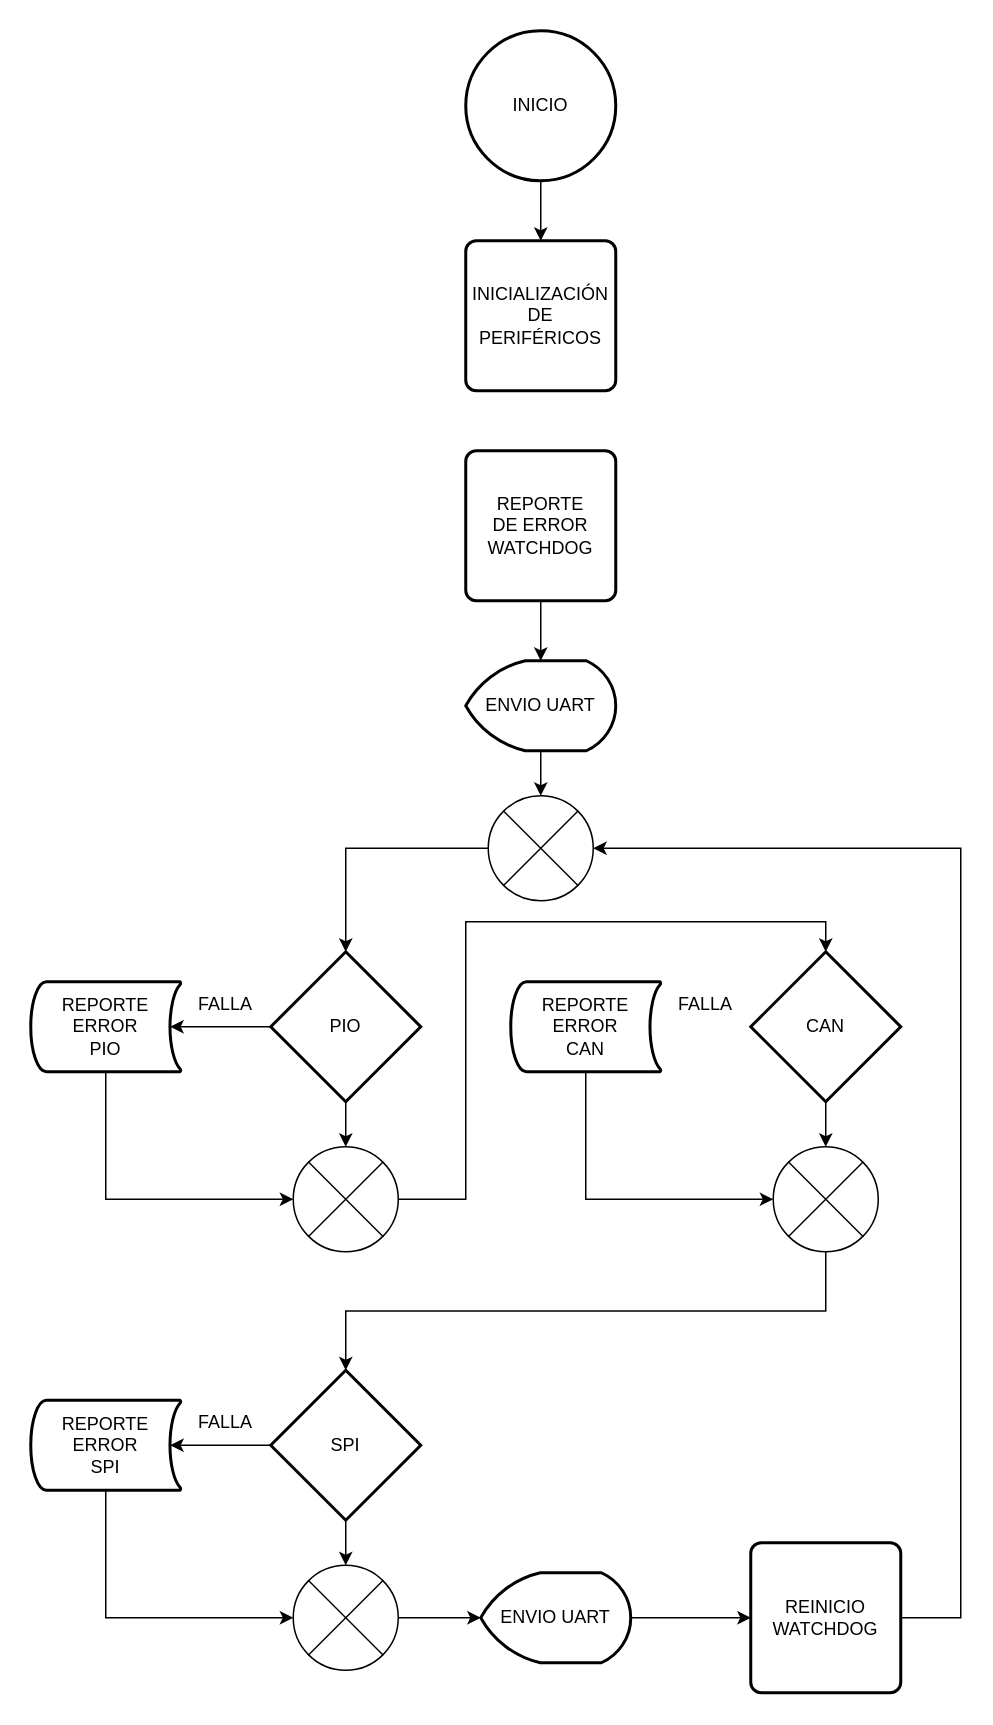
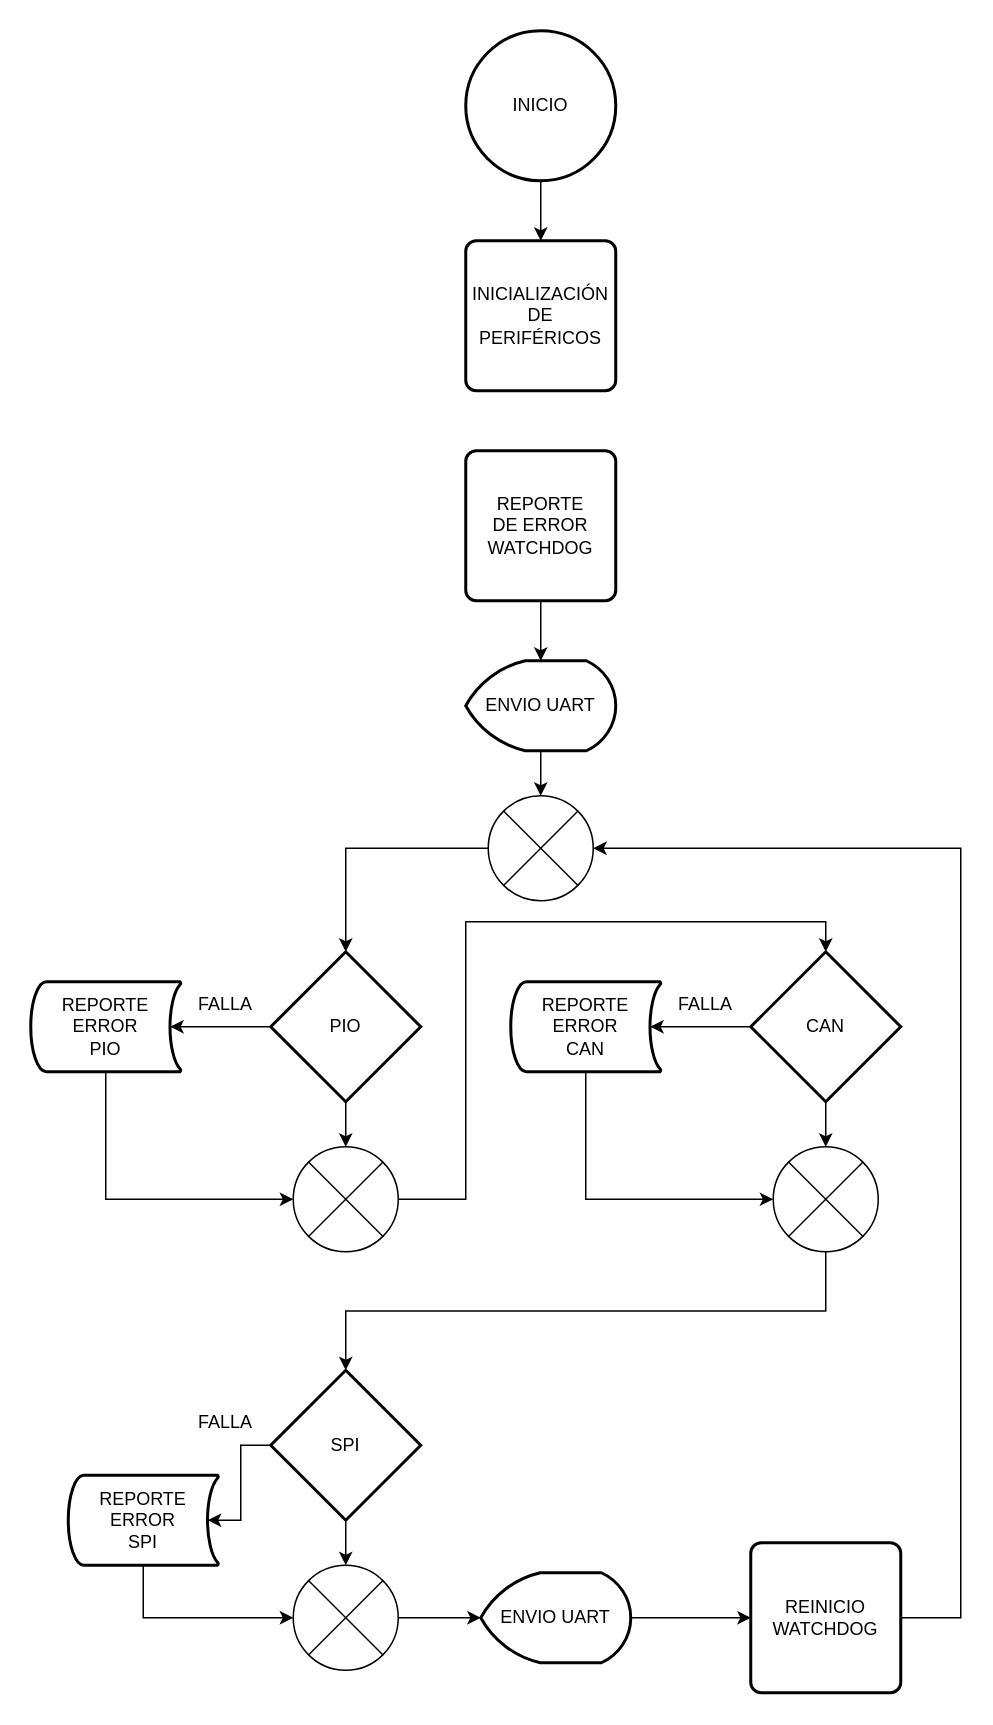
  <mxCell id="0" />
  <mxCell id="1" parent="0" />
  <mxCell id="2" style="edgeStyle=orthogonalEdgeStyle;rounded=0;orthogonalLoop=1;jettySize=auto;html=1;exitX=0.5;exitY=1;exitDx=0;exitDy=0;exitPerimeter=0;" edge="1" parent="1" source="3" target="4"><mxGeometry relative="1" as="geometry" /></mxCell>
  <mxCell id="3" value="INICIO" style="strokeWidth=2;html=1;shape=mxgraph.flowchart.start_2;whiteSpace=wrap;" parent="1" vertex="1"><mxGeometry x="310" y="20" width="100" height="100" as="geometry" /></mxCell>
  <mxCell id="4" value="&lt;div&gt;INICIALIZACIÓN&lt;/div&gt;&lt;div&gt;DE&lt;/div&gt;&lt;div&gt;PERIFÉRICOS&lt;br&gt;&lt;/div&gt;" style="rounded=1;whiteSpace=wrap;html=1;absoluteArcSize=1;arcSize=14;strokeWidth=2;" parent="1" vertex="1"><mxGeometry x="310" y="160" width="100" height="100" as="geometry" /></mxCell>
  <mxCell id="5" style="edgeStyle=orthogonalEdgeStyle;rounded=0;orthogonalLoop=1;jettySize=auto;html=1;exitX=0.5;exitY=1;exitDx=0;exitDy=0;entryX=0.5;entryY=0;entryDx=0;entryDy=0;entryPerimeter=0;" edge="1" parent="1" source="6" target="8"><mxGeometry relative="1" as="geometry" /></mxCell>
  <mxCell id="6" value="&lt;div&gt;REPORTE&lt;/div&gt;&lt;div&gt;DE ERROR&lt;/div&gt;&lt;div&gt;WATCHDOG&lt;br&gt;&lt;/div&gt;" style="rounded=1;whiteSpace=wrap;html=1;absoluteArcSize=1;arcSize=14;strokeWidth=2;" parent="1" vertex="1"><mxGeometry x="310" y="300" width="100" height="100" as="geometry" /></mxCell>
  <mxCell id="7" style="edgeStyle=orthogonalEdgeStyle;rounded=0;orthogonalLoop=1;jettySize=auto;html=1;exitX=0.5;exitY=1;exitDx=0;exitDy=0;exitPerimeter=0;entryX=0.5;entryY=0;entryDx=0;entryDy=0;entryPerimeter=0;" parent="1" source="8" target="27" edge="1"><mxGeometry relative="1" as="geometry" /></mxCell>
  <mxCell id="8" value="ENVIO UART" style="strokeWidth=2;html=1;shape=mxgraph.flowchart.display;whiteSpace=wrap;" parent="1" vertex="1"><mxGeometry x="310" y="440" width="100" height="60" as="geometry" /></mxCell>
  <mxCell id="9" style="edgeStyle=orthogonalEdgeStyle;rounded=0;orthogonalLoop=1;jettySize=auto;html=1;exitX=0;exitY=0.5;exitDx=0;exitDy=0;exitPerimeter=0;entryX=0.93;entryY=0.5;entryDx=0;entryDy=0;entryPerimeter=0;" parent="1" source="11" target="13" edge="1"><mxGeometry relative="1" as="geometry" /></mxCell>
  <mxCell id="10" style="edgeStyle=orthogonalEdgeStyle;rounded=0;orthogonalLoop=1;jettySize=auto;html=1;exitX=0.5;exitY=1;exitDx=0;exitDy=0;exitPerimeter=0;" parent="1" source="11" target="25" edge="1"><mxGeometry relative="1" as="geometry" /></mxCell>
  <mxCell id="11" value="PIO" style="strokeWidth=2;html=1;shape=mxgraph.flowchart.decision;whiteSpace=wrap;" parent="1" vertex="1"><mxGeometry x="180" y="634" width="100" height="100" as="geometry" /></mxCell>
  <mxCell id="12" style="edgeStyle=orthogonalEdgeStyle;rounded=0;orthogonalLoop=1;jettySize=auto;html=1;exitX=0.5;exitY=1;exitDx=0;exitDy=0;exitPerimeter=0;entryX=0;entryY=0.5;entryDx=0;entryDy=0;entryPerimeter=0;" parent="1" source="13" target="25" edge="1"><mxGeometry relative="1" as="geometry" /></mxCell>
  <mxCell id="13" value="&lt;div&gt;REPORTE&lt;/div&gt;&lt;div&gt;ERROR&lt;/div&gt;&lt;div&gt;PIO&lt;br&gt;&lt;/div&gt;" style="strokeWidth=2;html=1;shape=mxgraph.flowchart.stored_data;whiteSpace=wrap;" parent="1" vertex="1"><mxGeometry x="20" y="654" width="100" height="60" as="geometry" /></mxCell>
  <mxCell id="14" style="edgeStyle=orthogonalEdgeStyle;rounded=0;orthogonalLoop=1;jettySize=auto;html=1;exitX=0.5;exitY=1;exitDx=0;exitDy=0;exitPerimeter=0;entryX=0.5;entryY=0;entryDx=0;entryDy=0;entryPerimeter=0;" parent="1" source="16" target="29" edge="1"><mxGeometry relative="1" as="geometry" /></mxCell>
+ <mxCell id="15" style="edgeStyle=orthogonalEdgeStyle;rounded=0;orthogonalLoop=1;jettySize=auto;html=1;exitX=0;exitY=0.5;exitDx=0;exitDy=0;exitPerimeter=0;entryX=0.93;entryY=0.5;entryDx=0;entryDy=0;entryPerimeter=0;" parent="1" source="16" target="18" edge="1"><mxGeometry relative="1" as="geometry" /></mxCell>
  <mxCell id="16" value="CAN" style="strokeWidth=2;html=1;shape=mxgraph.flowchart.decision;whiteSpace=wrap;" parent="1" vertex="1"><mxGeometry x="500" y="634" width="100" height="100" as="geometry" /></mxCell>
  <mxCell id="17" style="edgeStyle=orthogonalEdgeStyle;rounded=0;orthogonalLoop=1;jettySize=auto;html=1;exitX=0.5;exitY=1;exitDx=0;exitDy=0;exitPerimeter=0;entryX=0;entryY=0.5;entryDx=0;entryDy=0;entryPerimeter=0;" parent="1" source="18" target="29" edge="1"><mxGeometry relative="1" as="geometry" /></mxCell>
  <mxCell id="18" value="&lt;div&gt;REPORTE&lt;/div&gt;&lt;div&gt;ERROR&lt;/div&gt;&lt;div&gt;CAN&lt;br&gt;&lt;/div&gt;" style="strokeWidth=2;html=1;shape=mxgraph.flowchart.stored_data;whiteSpace=wrap;" parent="1" vertex="1"><mxGeometry x="340" y="654" width="100" height="60" as="geometry" /></mxCell>
  <mxCell id="19" style="edgeStyle=orthogonalEdgeStyle;rounded=0;orthogonalLoop=1;jettySize=auto;html=1;exitX=0;exitY=0.5;exitDx=0;exitDy=0;exitPerimeter=0;entryX=0.93;entryY=0.5;entryDx=0;entryDy=0;entryPerimeter=0;" parent="1" source="21" target="23" edge="1"><mxGeometry relative="1" as="geometry" /></mxCell>
  <mxCell id="20" style="edgeStyle=orthogonalEdgeStyle;rounded=0;orthogonalLoop=1;jettySize=auto;html=1;exitX=0.5;exitY=1;exitDx=0;exitDy=0;exitPerimeter=0;entryX=0.5;entryY=0;entryDx=0;entryDy=0;entryPerimeter=0;" parent="1" source="21" target="31" edge="1"><mxGeometry relative="1" as="geometry" /></mxCell>
  <mxCell id="21" value="SPI" style="strokeWidth=2;html=1;shape=mxgraph.flowchart.decision;whiteSpace=wrap;" parent="1" vertex="1"><mxGeometry x="180" y="913" width="100" height="100" as="geometry" /></mxCell>
  <mxCell id="22" style="edgeStyle=orthogonalEdgeStyle;rounded=0;orthogonalLoop=1;jettySize=auto;html=1;exitX=0.5;exitY=1;exitDx=0;exitDy=0;exitPerimeter=0;entryX=0;entryY=0.5;entryDx=0;entryDy=0;entryPerimeter=0;" parent="1" source="23" target="31" edge="1"><mxGeometry relative="1" as="geometry" /></mxCell>
- <mxCell id="23" value="&lt;div&gt;REPORTE&lt;/div&gt;&lt;div&gt;ERROR&lt;/div&gt;SPI" style="strokeWidth=2;html=1;shape=mxgraph.flowchart.stored_data;whiteSpace=wrap;" parent="1" vertex="1"><mxGeometry x="20" y="933" width="100" height="60" as="geometry" /></mxCell>
+ <mxCell id="23" value="&lt;div&gt;REPORTE&lt;/div&gt;&lt;div&gt;ERROR&lt;/div&gt;SPI" style="strokeWidth=2;html=1;shape=mxgraph.flowchart.stored_data;whiteSpace=wrap;" parent="1" vertex="1"><mxGeometry x="45" y="983" width="100" height="60" as="geometry" /></mxCell>
  <mxCell id="24" style="edgeStyle=orthogonalEdgeStyle;rounded=0;orthogonalLoop=1;jettySize=auto;html=1;exitX=1;exitY=0.5;exitDx=0;exitDy=0;exitPerimeter=0;entryX=0.5;entryY=0;entryDx=0;entryDy=0;entryPerimeter=0;" parent="1" source="25" target="16" edge="1"><mxGeometry relative="1" as="geometry"><Array as="points"><mxPoint x="310" y="799" /><mxPoint x="310" y="614" /><mxPoint x="550" y="614" /></Array></mxGeometry></mxCell>
  <mxCell id="25" value="" style="verticalLabelPosition=bottom;verticalAlign=top;html=1;shape=mxgraph.flowchart.or;" parent="1" vertex="1"><mxGeometry x="195" y="764" width="70" height="70" as="geometry" /></mxCell>
  <mxCell id="26" style="edgeStyle=orthogonalEdgeStyle;rounded=0;orthogonalLoop=1;jettySize=auto;html=1;exitX=0;exitY=0.5;exitDx=0;exitDy=0;exitPerimeter=0;" edge="1" parent="1" source="27" target="11"><mxGeometry relative="1" as="geometry" /></mxCell>
  <mxCell id="27" value="" style="verticalLabelPosition=bottom;verticalAlign=top;html=1;shape=mxgraph.flowchart.or;" parent="1" vertex="1"><mxGeometry x="325" y="530" width="70" height="70" as="geometry" /></mxCell>
  <mxCell id="28" style="edgeStyle=orthogonalEdgeStyle;rounded=0;orthogonalLoop=1;jettySize=auto;html=1;exitX=0.5;exitY=1;exitDx=0;exitDy=0;exitPerimeter=0;entryX=0.5;entryY=0;entryDx=0;entryDy=0;entryPerimeter=0;" edge="1" parent="1" source="29" target="21"><mxGeometry relative="1" as="geometry" /></mxCell>
  <mxCell id="29" value="" style="verticalLabelPosition=bottom;verticalAlign=top;html=1;shape=mxgraph.flowchart.or;" parent="1" vertex="1"><mxGeometry x="515" y="764" width="70" height="70" as="geometry" /></mxCell>
  <mxCell id="30" style="edgeStyle=orthogonalEdgeStyle;rounded=0;orthogonalLoop=1;jettySize=auto;html=1;exitX=1;exitY=0.5;exitDx=0;exitDy=0;exitPerimeter=0;" edge="1" parent="1" source="31" target="33"><mxGeometry relative="1" as="geometry" /></mxCell>
  <mxCell id="31" value="" style="verticalLabelPosition=bottom;verticalAlign=top;html=1;shape=mxgraph.flowchart.or;" parent="1" vertex="1"><mxGeometry x="195" y="1043" width="70" height="70" as="geometry" /></mxCell>
  <mxCell id="32" style="edgeStyle=orthogonalEdgeStyle;rounded=0;orthogonalLoop=1;jettySize=auto;html=1;exitX=1;exitY=0.5;exitDx=0;exitDy=0;exitPerimeter=0;" edge="1" parent="1" source="33" target="35"><mxGeometry relative="1" as="geometry" /></mxCell>
  <mxCell id="33" value="ENVIO UART" style="strokeWidth=2;html=1;shape=mxgraph.flowchart.display;whiteSpace=wrap;" parent="1" vertex="1"><mxGeometry x="320" y="1048" width="100" height="60" as="geometry" /></mxCell>
  <mxCell id="34" style="edgeStyle=orthogonalEdgeStyle;rounded=0;orthogonalLoop=1;jettySize=auto;html=1;exitX=1;exitY=0.5;exitDx=0;exitDy=0;entryX=1;entryY=0.5;entryDx=0;entryDy=0;entryPerimeter=0;" edge="1" parent="1" source="35" target="27"><mxGeometry relative="1" as="geometry"><Array as="points"><mxPoint x="640" y="1078" /><mxPoint x="640" y="565" /></Array></mxGeometry></mxCell>
  <mxCell id="35" value="&lt;div&gt;REINICIO&lt;/div&gt;&lt;div&gt;WATCHDOG&lt;br&gt;&lt;/div&gt;" style="rounded=1;whiteSpace=wrap;html=1;absoluteArcSize=1;arcSize=14;strokeWidth=2;" parent="1" vertex="1"><mxGeometry x="500" y="1028" width="100" height="100" as="geometry" /></mxCell>
  <mxCell id="36" value="FALLA" style="text;html=1;strokeColor=none;fillColor=none;align=center;verticalAlign=middle;whiteSpace=wrap;rounded=0;" vertex="1" parent="1"><mxGeometry x="120" y="654" width="60" height="30" as="geometry" /></mxCell>
  <mxCell id="37" value="FALLA" style="text;html=1;strokeColor=none;fillColor=none;align=center;verticalAlign=middle;whiteSpace=wrap;rounded=0;" vertex="1" parent="1"><mxGeometry x="440" y="654" width="60" height="30" as="geometry" /></mxCell>
  <mxCell id="38" value="FALLA" style="text;html=1;strokeColor=none;fillColor=none;align=center;verticalAlign=middle;whiteSpace=wrap;rounded=0;" vertex="1" parent="1"><mxGeometry x="120" y="933" width="60" height="30" as="geometry" /></mxCell>
